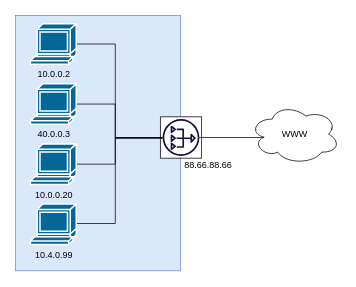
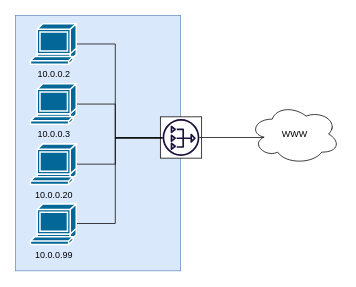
  <mxCell id="0" />
  <mxCell id="1" parent="0" />
  <mxCell id="2" value="" style="rounded=0;whiteSpace=wrap;html=1;fillColor=#dae8fc;strokeColor=#6c8ebf;" vertex="1" parent="1"><mxGeometry x="20" y="20" width="220" height="340" as="geometry" /></mxCell>
  <mxCell id="3" value="" style="whiteSpace=wrap;html=1;aspect=fixed;fillColor=#FFFFFF;" vertex="1" parent="1"><mxGeometry x="213" y="155" width="55" height="55" as="geometry" /></mxCell>
  <mxCell id="4" style="edgeStyle=orthogonalEdgeStyle;rounded=0;orthogonalLoop=1;jettySize=auto;html=1;endArrow=none;endFill=0;" edge="1" parent="1" source="5" target="13"><mxGeometry relative="1" as="geometry"><mxPoint x="213" y="180" as="targetPoint" /><Array as="points"><mxPoint x="153" y="58" /><mxPoint x="153" y="183" /></Array></mxGeometry></mxCell>
  <mxCell id="5" value="10.0.0.2" style="shape=mxgraph.cisco.computers_and_peripherals.terminal;html=1;pointerEvents=1;dashed=0;fillColor=#036897;strokeColor=#ffffff;strokeWidth=2;verticalLabelPosition=bottom;verticalAlign=top;align=center;outlineConnect=0;" vertex="1" parent="1"><mxGeometry x="40" y="31" width="61" height="54" as="geometry" /></mxCell>
  <mxCell id="6" style="edgeStyle=orthogonalEdgeStyle;rounded=0;orthogonalLoop=1;jettySize=auto;html=1;endArrow=none;endFill=0;" edge="1" parent="1" source="7" target="13"><mxGeometry relative="1" as="geometry"><Array as="points"><mxPoint x="153" y="138" /><mxPoint x="153" y="183" /></Array></mxGeometry></mxCell>
- <mxCell id="7" value="40.0.0.3" style="shape=mxgraph.cisco.computers_and_peripherals.terminal;html=1;pointerEvents=1;dashed=0;fillColor=#036897;strokeColor=#ffffff;strokeWidth=2;verticalLabelPosition=bottom;verticalAlign=top;align=center;outlineConnect=0;" vertex="1" parent="1"><mxGeometry x="40" y="111" width="61" height="54" as="geometry" /></mxCell>
+ <mxCell id="7" value="10.0.0.3" style="shape=mxgraph.cisco.computers_and_peripherals.terminal;html=1;pointerEvents=1;dashed=0;fillColor=#036897;strokeColor=#ffffff;strokeWidth=2;verticalLabelPosition=bottom;verticalAlign=top;align=center;outlineConnect=0;" vertex="1" parent="1"><mxGeometry x="40" y="111" width="61" height="54" as="geometry" /></mxCell>
  <mxCell id="8" style="edgeStyle=orthogonalEdgeStyle;rounded=0;orthogonalLoop=1;jettySize=auto;html=1;endArrow=none;endFill=0;" edge="1" parent="1" source="9" target="13"><mxGeometry relative="1" as="geometry"><Array as="points"><mxPoint x="153" y="218" /><mxPoint x="153" y="183" /></Array></mxGeometry></mxCell>
  <mxCell id="9" value="10.0.0.20" style="shape=mxgraph.cisco.computers_and_peripherals.terminal;html=1;pointerEvents=1;dashed=0;fillColor=#036897;strokeColor=#ffffff;strokeWidth=2;verticalLabelPosition=bottom;verticalAlign=top;align=center;outlineConnect=0;" vertex="1" parent="1"><mxGeometry x="40" y="191" width="61" height="54" as="geometry" /></mxCell>
  <mxCell id="10" style="edgeStyle=orthogonalEdgeStyle;rounded=0;orthogonalLoop=1;jettySize=auto;html=1;endArrow=none;endFill=0;" edge="1" parent="1" source="11" target="13"><mxGeometry relative="1" as="geometry"><mxPoint x="210" y="192.5" as="targetPoint" /><Array as="points"><mxPoint x="153" y="297" /><mxPoint x="153" y="183" /></Array></mxGeometry></mxCell>
- <mxCell id="11" value="10.4.0.99" style="shape=mxgraph.cisco.computers_and_peripherals.terminal;html=1;pointerEvents=1;dashed=0;fillColor=#036897;strokeColor=#ffffff;strokeWidth=2;verticalLabelPosition=bottom;verticalAlign=top;align=center;outlineConnect=0;" vertex="1" parent="1"><mxGeometry x="40" y="271" width="61" height="54" as="geometry" /></mxCell>
+ <mxCell id="11" value="10.0.0.99" style="shape=mxgraph.cisco.computers_and_peripherals.terminal;html=1;pointerEvents=1;dashed=0;fillColor=#036897;strokeColor=#ffffff;strokeWidth=2;verticalLabelPosition=bottom;verticalAlign=top;align=center;outlineConnect=0;" vertex="1" parent="1"><mxGeometry x="40" y="271" width="61" height="54" as="geometry" /></mxCell>
  <mxCell id="12" style="edgeStyle=orthogonalEdgeStyle;rounded=0;orthogonalLoop=1;jettySize=auto;html=1;endArrow=none;endFill=0;entryX=0.912;entryY=0.365;entryDx=0;entryDy=0;entryPerimeter=0;" edge="1" parent="1" source="13" target="15"><mxGeometry relative="1" as="geometry"><mxPoint x="333" y="170" as="targetPoint" /><Array as="points"><mxPoint x="383" y="183" /><mxPoint x="383" y="172" /></Array></mxGeometry></mxCell>
  <mxCell id="13" value="" style="outlineConnect=0;fontColor=#232F3E;gradientColor=none;fillColor=#1D103B;strokeColor=none;dashed=0;verticalLabelPosition=bottom;verticalAlign=top;align=center;html=1;fontSize=12;fontStyle=0;aspect=fixed;pointerEvents=1;shape=mxgraph.aws4.nat_gateway;" vertex="1" parent="1"><mxGeometry x="216" y="158" width="49" height="49" as="geometry" /></mxCell>
- <mxCell id="14" value="88.66.88.66" style="text;html=1;strokeColor=none;fillColor=none;align=center;verticalAlign=middle;whiteSpace=wrap;rounded=0;" vertex="1" parent="1"><mxGeometry x="257" y="210" width="40" height="20" as="geometry" /></mxCell>
  <mxCell id="15" value="WWW" style="ellipse;shape=cloud;whiteSpace=wrap;html=1;fillColor=#FFFFFF;" vertex="1" parent="1"><mxGeometry x="332" y="138" width="120" height="80" as="geometry" /></mxCell>
